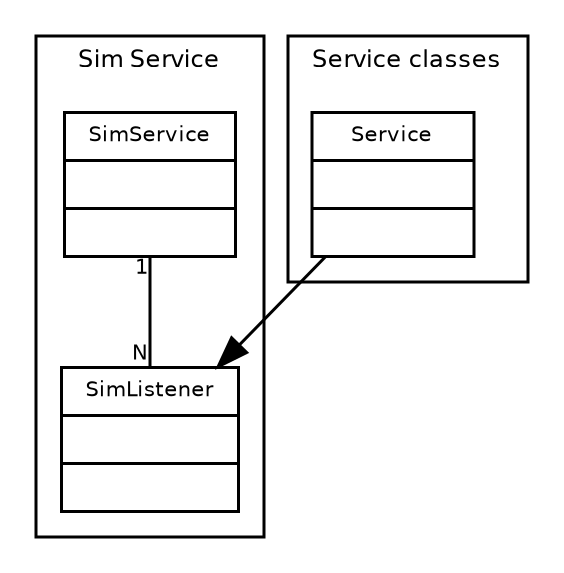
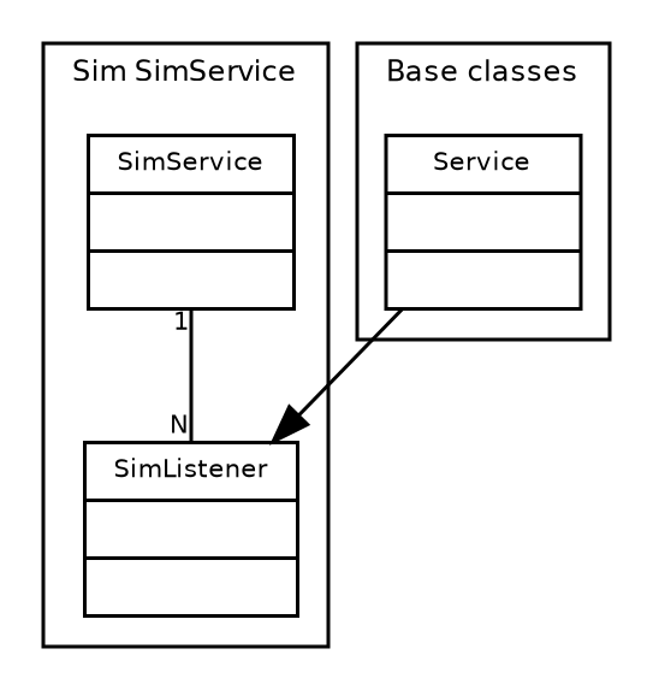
  digraph {
    fontname="Bitstream Vera Sans"
    fontsize=8
    node [fontname="Bitstream Vera Sans" fontsize=7 shape=record]
    edge [fontname="Bitstream Vera Sans" fontsize=7]
    n1 [label="{SimService||}"]
    n2 [label="{SimListener||}"]
    n3 [label="{Service||}"]
    subgraph cluster_1 {
-     label="Sim Service"
+     label="Sim SimService"
      n1
      n2
    }
    subgraph cluster_2 {
-     label="Service classes"
+     label="Base classes"
      n3
    }
    n1 -> n2 [arrowhead=none headlabel=N taillabel=1]
    n3 -> n2
  }
